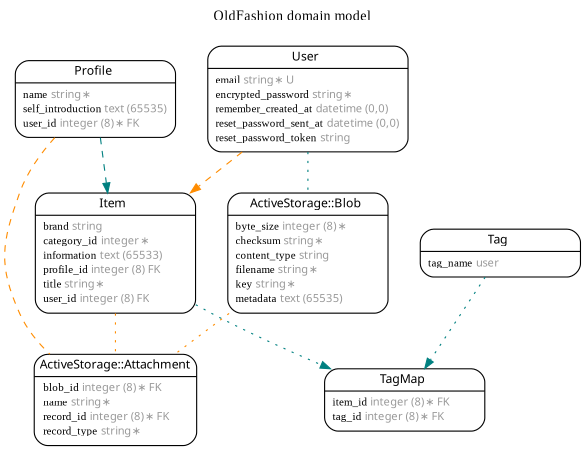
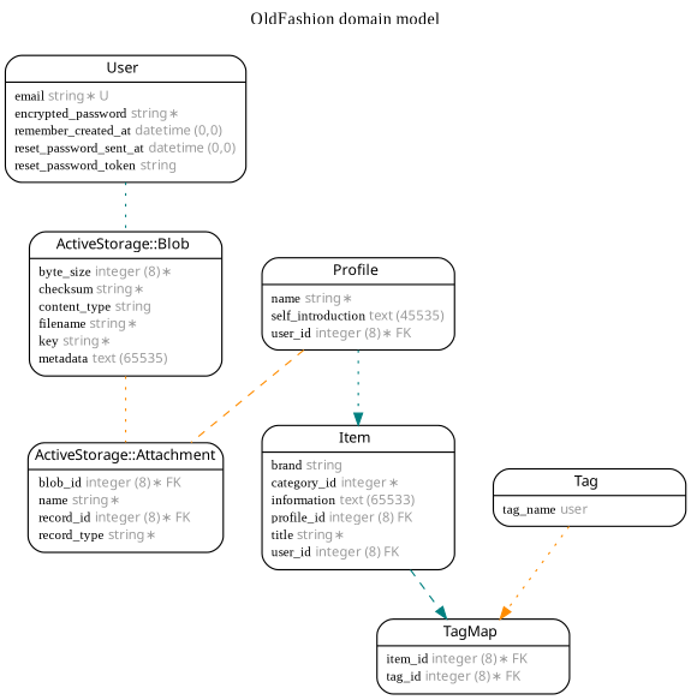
  digraph {
    concentrate=true
    fontname="Liberation Serif"
    fontsize=13
    label="OldFashion domain model\n\n"
    labelloc=t
    nodesep=0.4
    rankdir=TB
    ranksep=0.5
    splines=spline
    node [fontname="Liberation Serif" fontsize=10 margin="0.07,0.05" penwidth=1.0 shape=Mrecord]
    edge [arrowhead=normal arrowsize=0.9 arrowtail=none color=darkorange dir=both fontname="Liberation Serif" fontsize=7 labelangle=32 labeldistance=1.8 penwidth=1.0 style=dotted weight=2]
    n1 [label=<{<table border="0" align="center" cellspacing="0.5" cellpadding="0" width="134">   <tr><td align="center" valign="bottom" width="130"><font face="Arial BoldMT" point-size="11">ActiveStorage::Attachment</font></td></tr> </table> | <table border="0" align="left" cellspacing="2" cellpadding="0" width="134">   <tr><td align="left" width="130" port="blob_id">blob_id <font face="Arial ItalicMT" color="grey60">integer (8) ∗ FK</font></td></tr>   <tr><td align="left" width="130" port="name">name <font face="Arial ItalicMT" color="grey60">string ∗</font></td></tr>   <tr><td align="left" width="130" port="record_id">record_id <font face="Arial ItalicMT" color="grey60">integer (8) ∗ FK</font></td></tr>   <tr><td align="left" width="130" port="record_type">record_type <font face="Arial ItalicMT" color="grey60">string ∗</font></td></tr> </table> }>]
    n2 [label=<{<table border="0" align="center" cellspacing="0.5" cellpadding="0" width="134">   <tr><td align="center" valign="bottom" width="130"><font face="Arial BoldMT" point-size="11">ActiveStorage::Blob</font></td></tr> </table> | <table border="0" align="left" cellspacing="2" cellpadding="0" width="134">   <tr><td align="left" width="130" port="byte_size">byte_size <font face="Arial ItalicMT" color="grey60">integer (8) ∗</font></td></tr>   <tr><td align="left" width="130" port="checksum">checksum <font face="Arial ItalicMT" color="grey60">string ∗</font></td></tr>   <tr><td align="left" width="130" port="content_type">content_type <font face="Arial ItalicMT" color="grey60">string</font></td></tr>   <tr><td align="left" width="130" port="filename">filename <font face="Arial ItalicMT" color="grey60">string ∗</font></td></tr>   <tr><td align="left" width="130" port="key">key <font face="Arial ItalicMT" color="grey60">string ∗</font></td></tr>   <tr><td align="left" width="130" port="metadata">metadata <font face="Arial ItalicMT" color="grey60">text (65535)</font></td></tr> </table> }>]
    n3 [label=<{<table border="0" align="center" cellspacing="0.5" cellpadding="0" width="134">   <tr><td align="center" valign="bottom" width="130"><font face="Arial BoldMT" point-size="11">Item</font></td></tr> </table> | <table border="0" align="left" cellspacing="2" cellpadding="0" width="134">   <tr><td align="left" width="130" port="brand">brand <font face="Arial ItalicMT" color="grey60">string</font></td></tr>   <tr><td align="left" width="130" port="category_id">category_id <font face="Arial ItalicMT" color="grey60">integer ∗</font></td></tr>   <tr><td align="left" width="130" port="information">information <font face="Arial ItalicMT" color="grey60">text (65533)</font></td></tr>   <tr><td align="left" width="130" port="profile_id">profile_id <font face="Arial ItalicMT" color="grey60">integer (8) FK</font></td></tr>   <tr><td align="left" width="130" port="title">title <font face="Arial ItalicMT" color="grey60">string ∗</font></td></tr>   <tr><td align="left" width="130" port="user_id">user_id <font face="Arial ItalicMT" color="grey60">integer (8) FK</font></td></tr> </table> }>]
    n4 [label=<{<table border="0" align="center" cellspacing="0.5" cellpadding="0" width="134">   <tr><td align="center" valign="bottom" width="130"><font face="Arial BoldMT" point-size="11">TagMap</font></td></tr> </table> | <table border="0" align="left" cellspacing="2" cellpadding="0" width="134">   <tr><td align="left" width="130" port="item_id">item_id <font face="Arial ItalicMT" color="grey60">integer (8) ∗ FK</font></td></tr>   <tr><td align="left" width="130" port="tag_id">tag_id <font face="Arial ItalicMT" color="grey60">integer (8) ∗ FK</font></td></tr> </table> }>]
-   n5 [label=<{<table border="0" align="center" cellspacing="0.5" cellpadding="0" width="134">   <tr><td align="center" valign="bottom" width="130"><font face="Arial BoldMT" point-size="11">Profile</font></td></tr> </table> | <table border="0" align="left" cellspacing="2" cellpadding="0" width="134">   <tr><td align="left" width="130" port="name">name <font face="Arial ItalicMT" color="grey60">string ∗</font></td></tr>   <tr><td align="left" width="130" port="self_introduction">self_introduction <font face="Arial ItalicMT" color="grey60">text (65535)</font></td></tr>   <tr><td align="left" width="130" port="user_id">user_id <font face="Arial ItalicMT" color="grey60">integer (8) ∗ FK</font></td></tr> </table> }>]
+   n5 [label=<{<table border="0" align="center" cellspacing="0.5" cellpadding="0" width="134">   <tr><td align="center" valign="bottom" width="130"><font face="Arial BoldMT" point-size="11">Profile</font></td></tr> </table> | <table border="0" align="left" cellspacing="2" cellpadding="0" width="134">   <tr><td align="left" width="130" port="name">name <font face="Arial ItalicMT" color="grey60">string ∗</font></td></tr>   <tr><td align="left" width="130" port="self_introduction">self_introduction <font face="Arial ItalicMT" color="grey60">text (45535)</font></td></tr>   <tr><td align="left" width="130" port="user_id">user_id <font face="Arial ItalicMT" color="grey60">integer (8) ∗ FK</font></td></tr> </table> }>]
    n6 [label=<{<table border="0" align="center" cellspacing="0.5" cellpadding="0" width="134">   <tr><td align="center" valign="bottom" width="130"><font face="Arial BoldMT" point-size="11">Tag</font></td></tr> </table> | <table border="0" align="left" cellspacing="2" cellpadding="0" width="134">   <tr><td align="left" width="130" port="tag_name">tag_name <font face="Arial ItalicMT" color="grey60">user</font></td></tr> </table> }>]
    n7 [label=<{<table border="0" align="center" cellspacing="0.5" cellpadding="0" width="134">   <tr><td align="center" valign="bottom" width="130"><font face="Arial BoldMT" point-size="11">User</font></td></tr> </table> | <table border="0" align="left" cellspacing="2" cellpadding="0" width="134">   <tr><td align="left" width="130" port="email">email <font face="Arial ItalicMT" color="grey60">string ∗ U</font></td></tr>   <tr><td align="left" width="130" port="encrypted_password">encrypted_password <font face="Arial ItalicMT" color="grey60">string ∗</font></td></tr>   <tr><td align="left" width="130" port="remember_created_at">remember_created_at <font face="Arial ItalicMT" color="grey60">datetime (0,0)</font></td></tr>   <tr><td align="left" width="130" port="reset_password_sent_at">reset_password_sent_at <font face="Arial ItalicMT" color="grey60">datetime (0,0)</font></td></tr>   <tr><td align="left" width="130" port="reset_password_token">reset_password_token <font face="Arial ItalicMT" color="grey60">string</font></td></tr> </table> }>]
    n2 -> n1 [arrowhead=none weight=1]
    n2 -> n1 [color="" style=""]
-   n3 -> n1 [arrowhead=none weight=1]
-   n3 -> n4 [color=teal]
+   n3 -> n4 [color=teal style=dashed]
    n5 -> n1 [arrowhead=none style=dashed weight=1]
-   n5 -> n3 [color=teal style=dashed]
-   n6 -> n4 [color=teal]
+   n5 -> n3 [color=teal]
+   n6 -> n4
    n7 -> n2 [arrowhead=none color=teal]
-   n7 -> n3 [style=dashed]
  }
